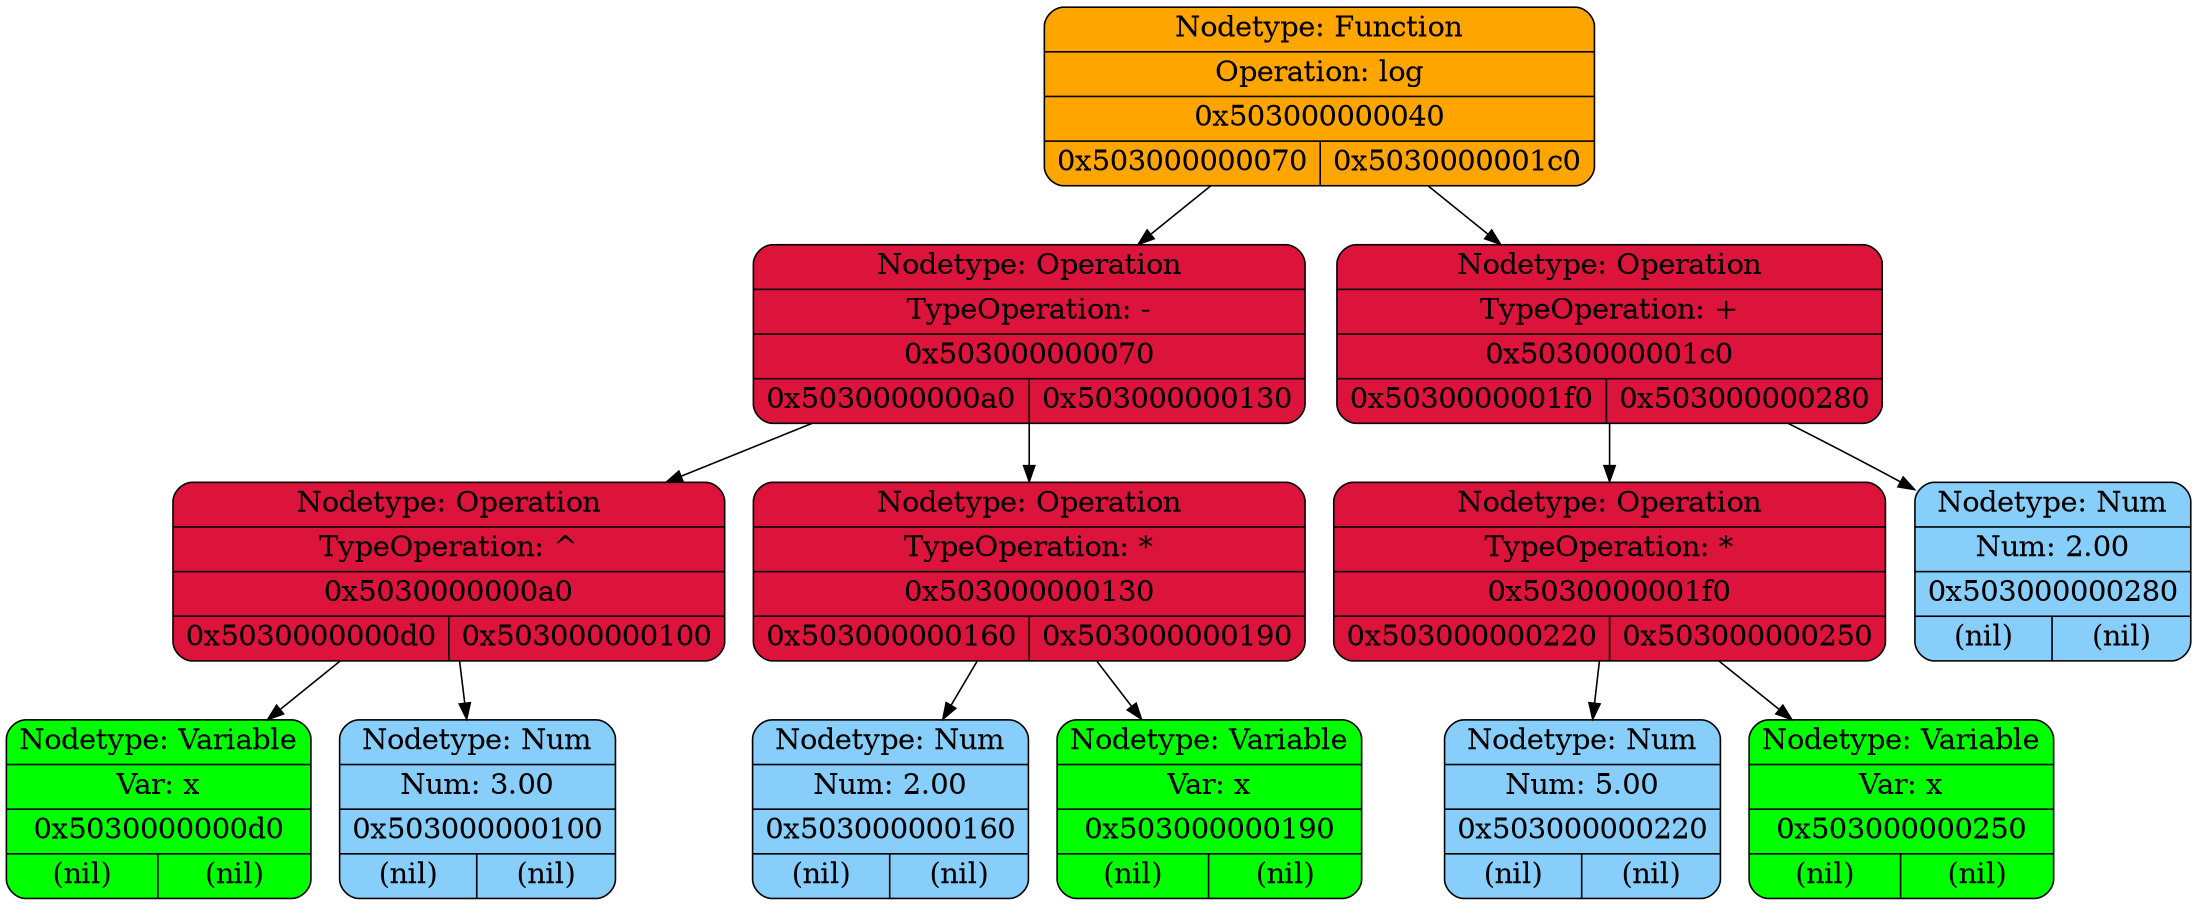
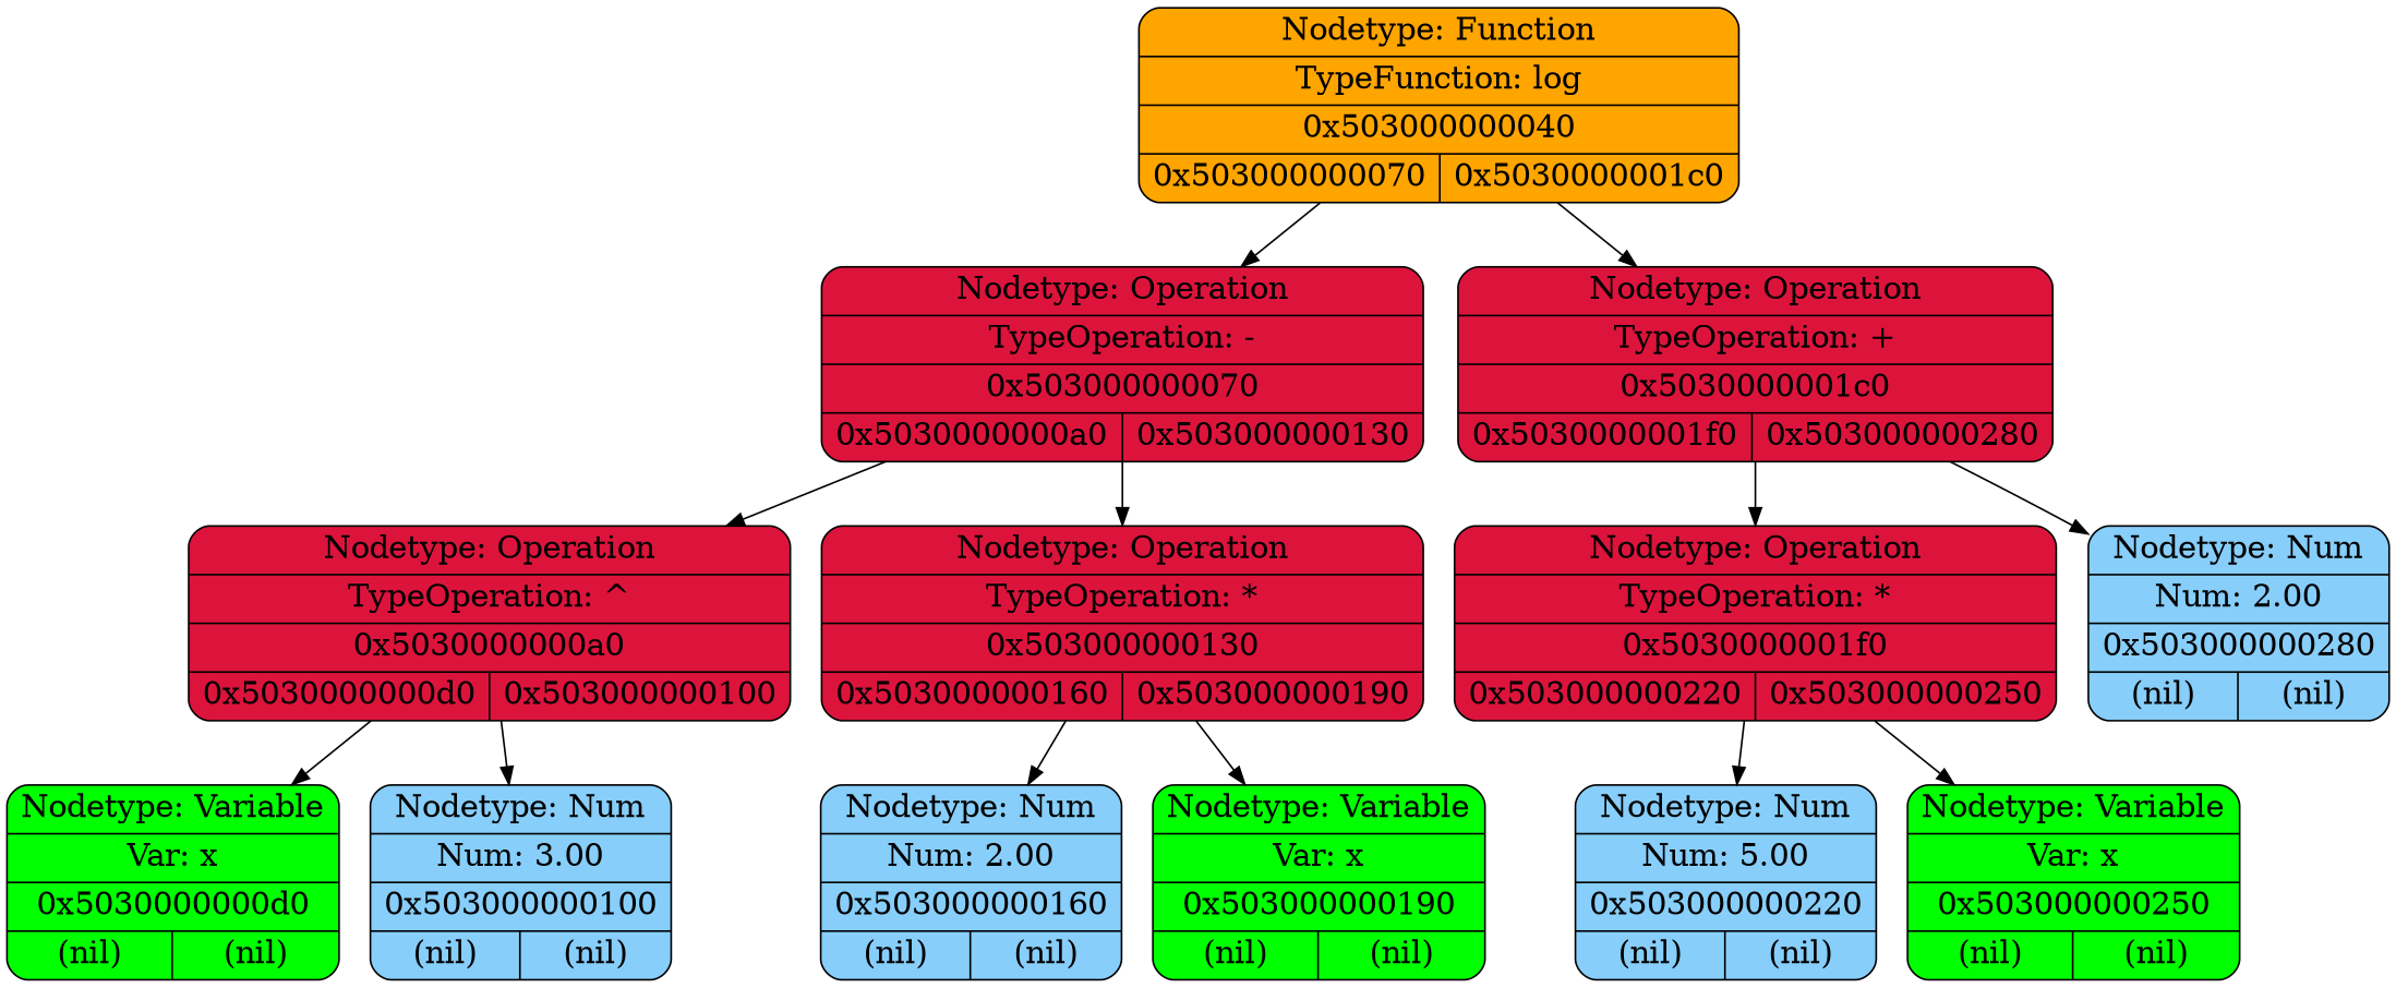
  digraph {
    node [fillcolor=crimson fontsize=18 shape=Mrecord style=filled]
-   n1 [fillcolor=orange label="{ Nodetype: Function | Operation: log | 0x503000000040 | { 0x503000000070 | 0x5030000001c0 } }"]
+   n1 [fillcolor=orange label="{ Nodetype: Function | TypeFunction: log | 0x503000000040 | { 0x503000000070 | 0x5030000001c0 } }"]
    n2 [label="{ Nodetype: Operation | TypeOperation: - | 0x503000000070 | { 0x5030000000a0 | 0x503000000130 } }"]
    n3 [label="{ Nodetype: Operation | TypeOperation: + | 0x5030000001c0 | { 0x5030000001f0 | 0x503000000280 } }"]
    n4 [label="{ Nodetype: Operation | TypeOperation: ^ | 0x5030000000a0 | { 0x5030000000d0 | 0x503000000100 } }"]
    n5 [label="{ Nodetype: Operation | TypeOperation: * | 0x503000000130 | { 0x503000000160 | 0x503000000190 } }"]
    n6 [fillcolor=green label="{ Nodetype: Variable | Var: x | 0x5030000000d0 | { (nil) | (nil) } }"]
    n7 [fillcolor=lightskyblue label="{ Nodetype: Num | Num: 3.00 | 0x503000000100 | { (nil) | (nil) } }"]
    n8 [fillcolor=lightskyblue label="{ Nodetype: Num | Num: 2.00 | 0x503000000160 | { (nil) | (nil) } }"]
    n9 [fillcolor=green label="{ Nodetype: Variable | Var: x | 0x503000000190 | { (nil) | (nil) } }"]
    n10 [label="{ Nodetype: Operation | TypeOperation: * | 0x5030000001f0 | { 0x503000000220 | 0x503000000250 } }"]
    n11 [fillcolor=lightskyblue label="{ Nodetype: Num | Num: 2.00 | 0x503000000280 | { (nil) | (nil) } }"]
    n12 [fillcolor=lightskyblue label="{ Nodetype: Num | Num: 5.00 | 0x503000000220 | { (nil) | (nil) } }"]
    n13 [fillcolor=green label="{ Nodetype: Variable | Var: x | 0x503000000250 | { (nil) | (nil) } }"]
    n1 -> n2
    n1 -> n3
    n2 -> n4
    n2 -> n5
    n3 -> n10
    n3 -> n11
    n4 -> n6
    n4 -> n7
    n5 -> n8
    n5 -> n9
    n10 -> n12
    n10 -> n13
  }
